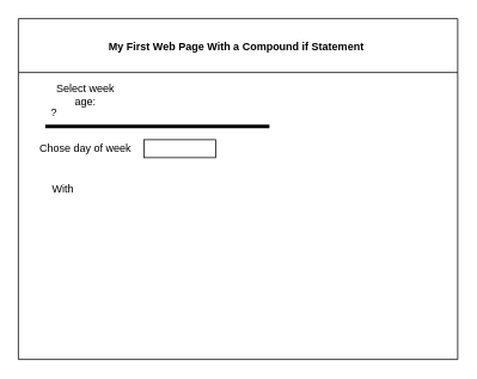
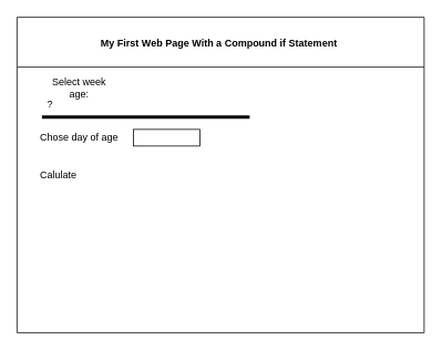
  <mxCell id="0" />
  <mxCell id="1" parent="0" />
  <mxCell id="2" value="My First Web Page With a Compound if Statement " style="swimlane;startSize=60;" parent="1" vertex="1"><mxGeometry x="20" y="20" width="490" height="380" as="geometry" /></mxCell>
  <mxCell id="3" value="" style="line;strokeWidth=4;html=1;perimeter=backbonePerimeter;points=[];outlineConnect=0;" parent="2" vertex="1"><mxGeometry x="30" y="60" width="250" height="120" as="geometry" /></mxCell>
  <mxCell id="4" value="&lt;span style=&quot;text-align: left&quot;&gt;Select week age:&lt;/span&gt;" style="text;html=1;strokeColor=none;fillColor=none;align=center;verticalAlign=middle;whiteSpace=wrap;rounded=0;" vertex="1" parent="2"><mxGeometry x="30" y="70" width="90" height="30" as="geometry" /></mxCell>
  <mxCell id="5" value="?" style="text;html=1;strokeColor=none;fillColor=none;align=center;verticalAlign=middle;whiteSpace=wrap;rounded=0;" vertex="1" parent="2"><mxGeometry x="10" y="90" width="60" height="30" as="geometry" /></mxCell>
- <mxCell id="6" value="Chose day of week" style="text;html=1;strokeColor=none;fillColor=none;align=center;verticalAlign=middle;whiteSpace=wrap;rounded=0;" vertex="1" parent="2"><mxGeometry x="20" y="130" width="110" height="30" as="geometry" /></mxCell>
+ <mxCell id="6" value="Chose day of age" style="text;html=1;strokeColor=none;fillColor=none;align=center;verticalAlign=middle;whiteSpace=wrap;rounded=0;" vertex="1" parent="2"><mxGeometry x="20" y="130" width="110" height="30" as="geometry" /></mxCell>
  <mxCell id="7" value="" style="rounded=0;whiteSpace=wrap;html=1;" vertex="1" parent="2"><mxGeometry x="140" y="135" width="80" height="20" as="geometry" /></mxCell>
- <mxCell id="8" value="With" style="text;html=1;strokeColor=none;fillColor=none;align=center;verticalAlign=middle;whiteSpace=wrap;rounded=0;" vertex="1" parent="2"><mxGeometry x="20" y="175" width="60" height="30" as="geometry" /></mxCell>
+ <mxCell id="8" value="Calulate" style="text;html=1;strokeColor=none;fillColor=none;align=center;verticalAlign=middle;whiteSpace=wrap;rounded=0;" vertex="1" parent="2"><mxGeometry x="20" y="175" width="60" height="30" as="geometry" /></mxCell>
